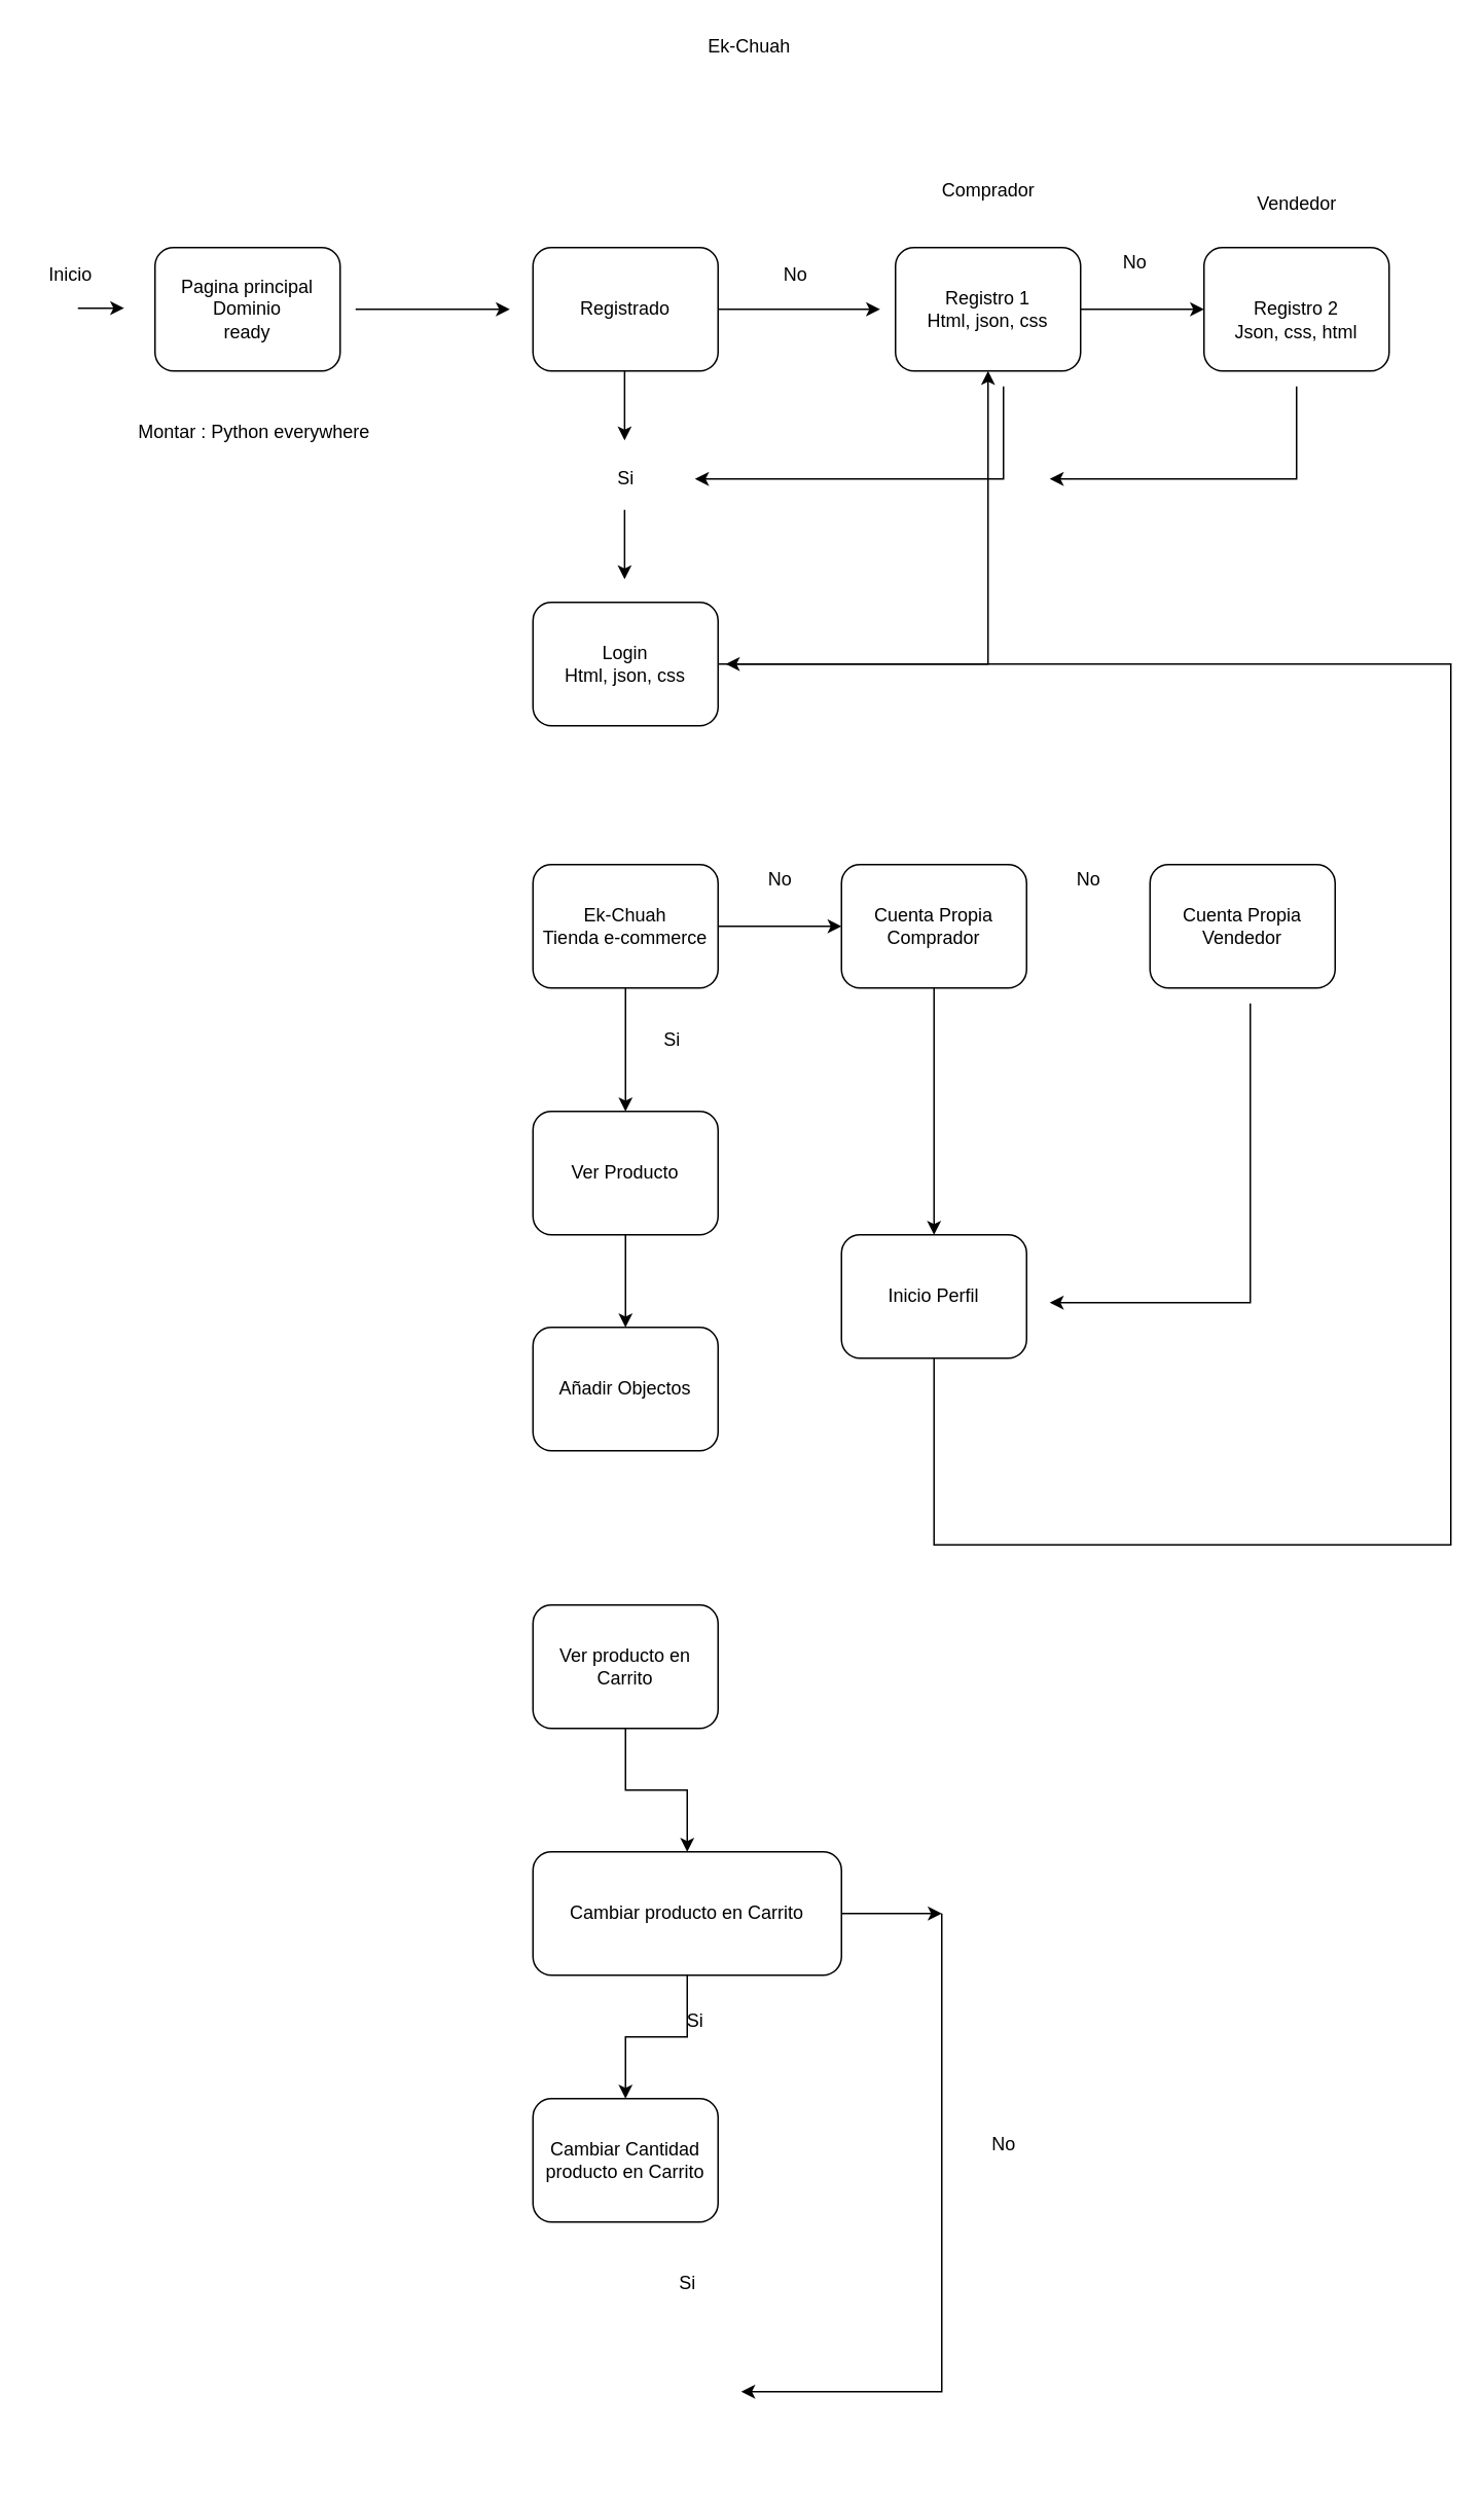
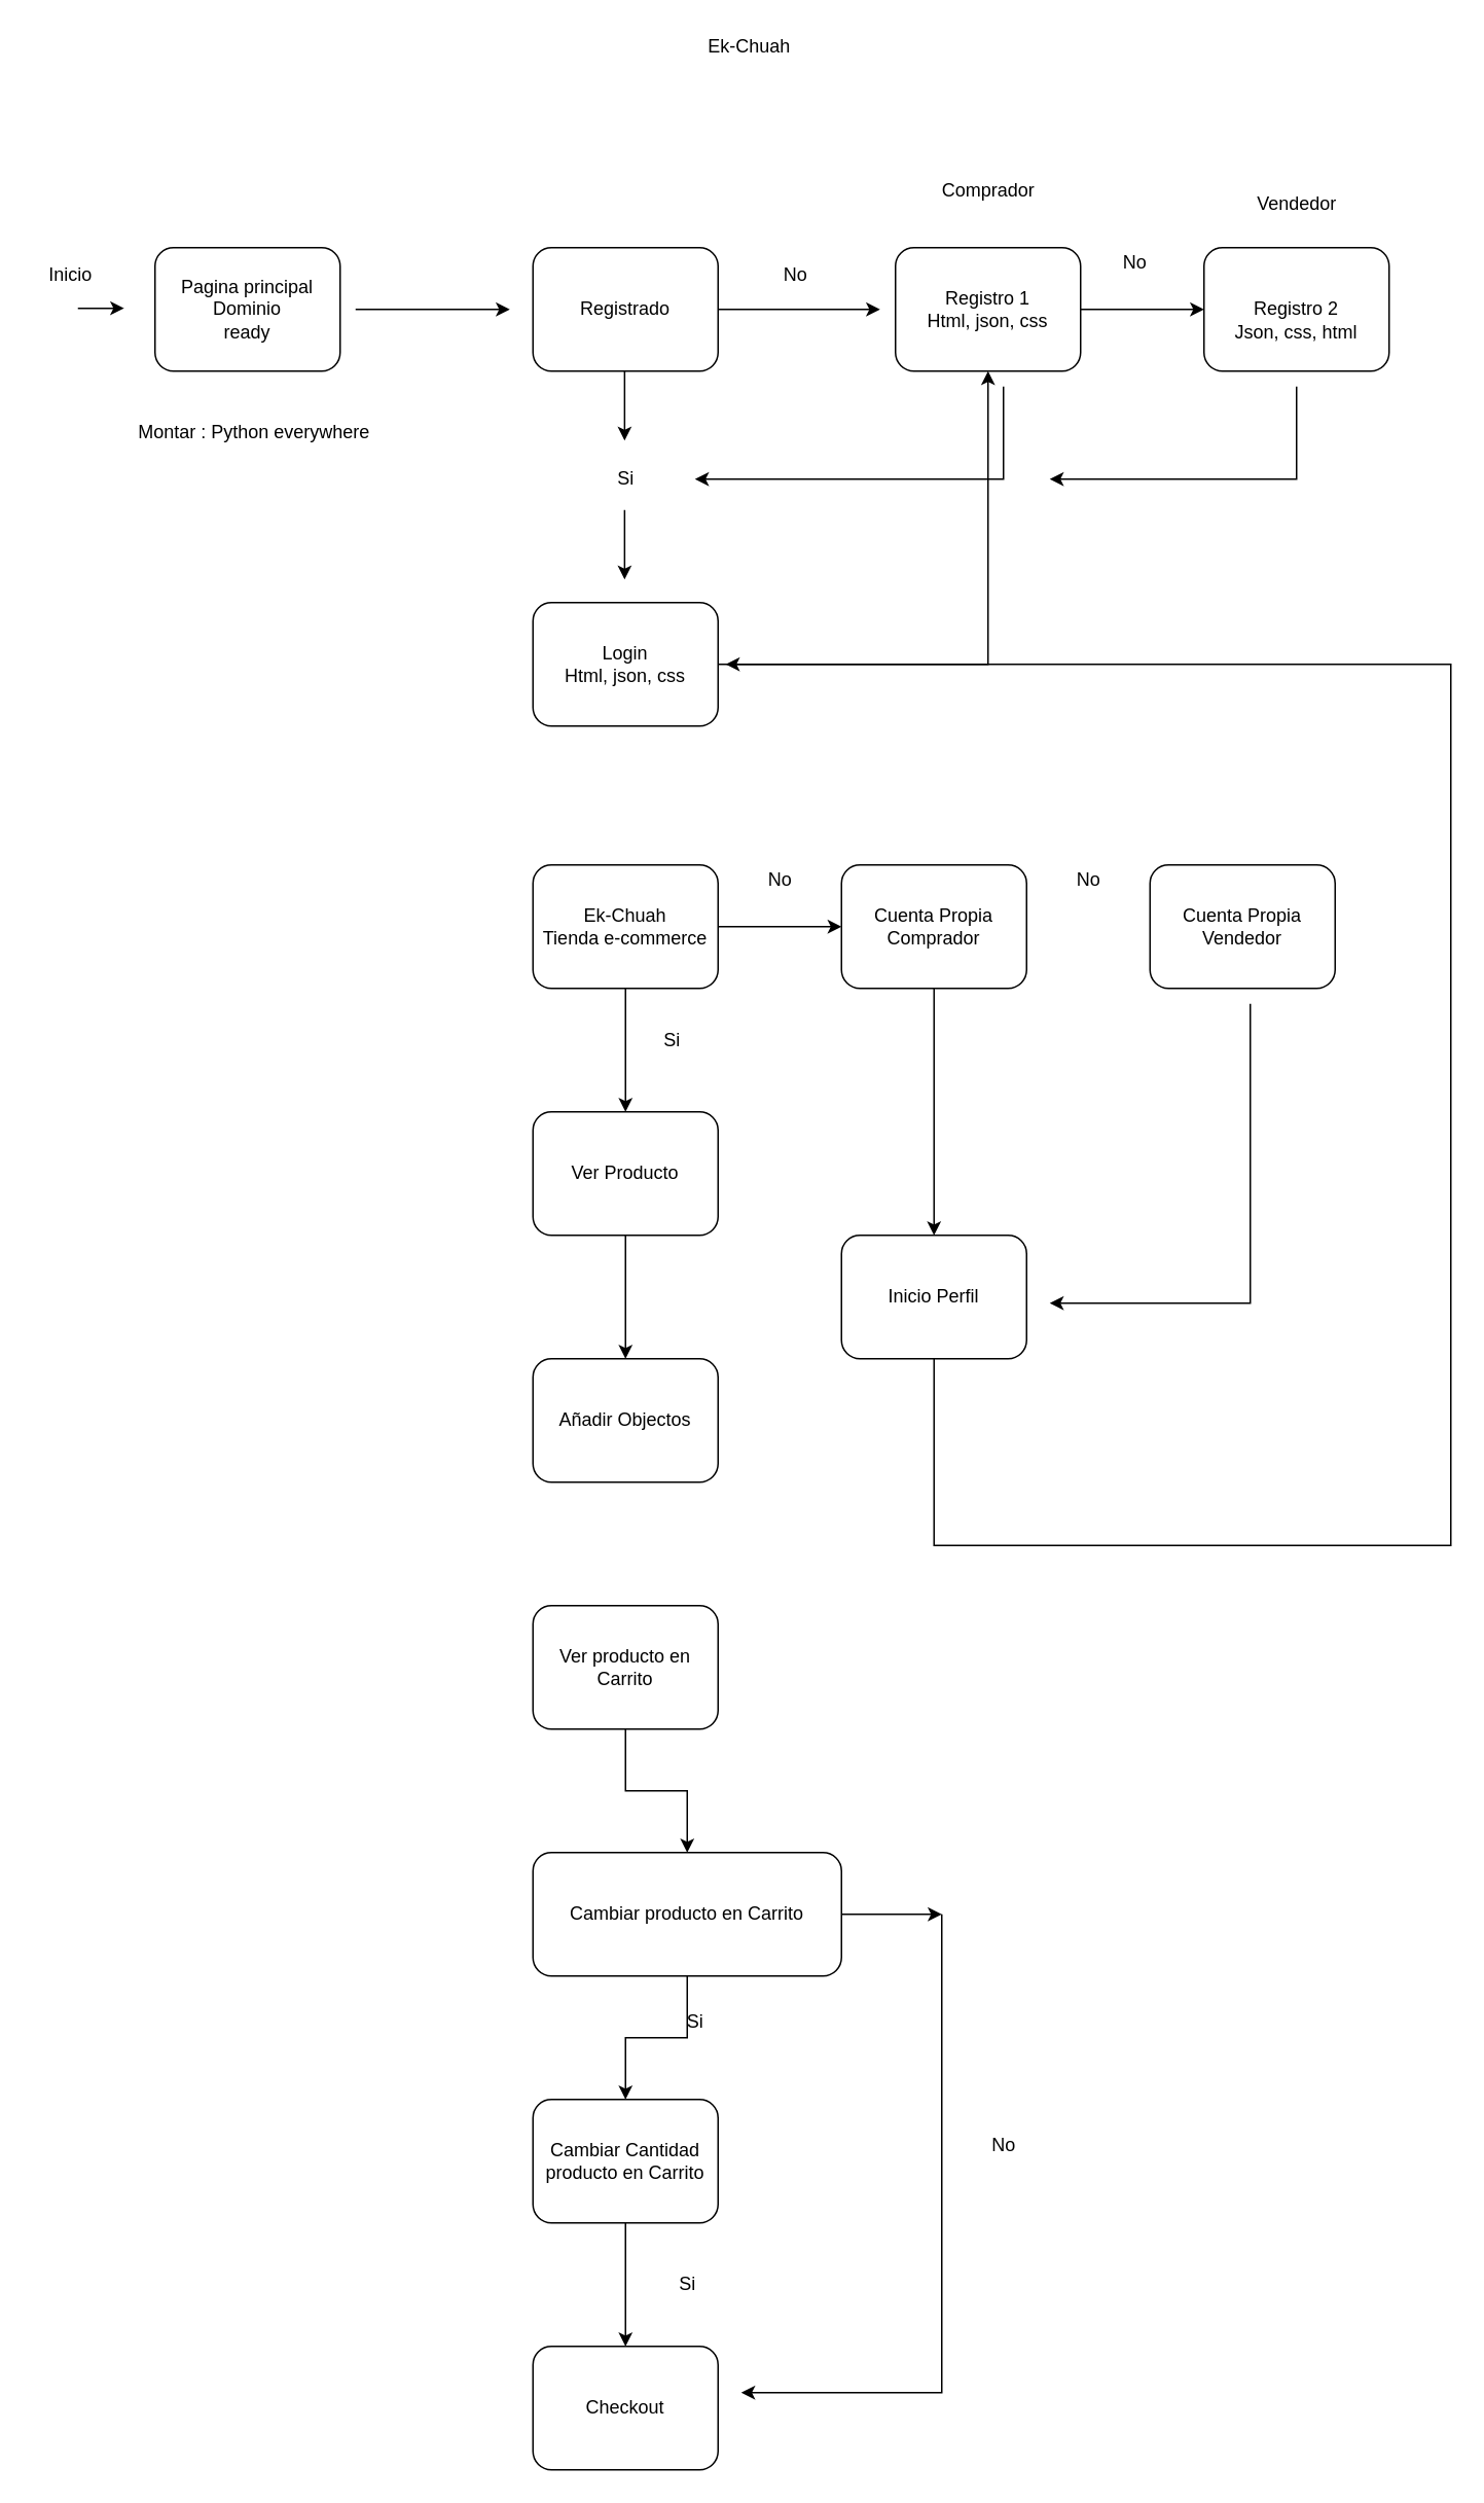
  <mxCell id="0" />
  <mxCell id="1" parent="0" />
  <mxCell id="2" value="" style="edgeStyle=orthogonalEdgeStyle;rounded=0;orthogonalLoop=1;jettySize=auto;html=1;" parent="1" source="3" edge="1"><mxGeometry relative="1" as="geometry"><mxPoint x="570" y="200" as="targetPoint" /></mxGeometry></mxCell>
  <mxCell id="3" value="Registrado" style="shape=ext;rounded=1;html=1;whiteSpace=wrap;" parent="1" vertex="1"><mxGeometry x="345" y="160" width="120" height="80" as="geometry" /></mxCell>
  <mxCell id="4" value="" style="edgeStyle=orthogonalEdgeStyle;rounded=0;orthogonalLoop=1;jettySize=auto;html=1;" parent="1" source="5" target="26" edge="1"><mxGeometry relative="1" as="geometry" /></mxCell>
  <mxCell id="5" value="Login&lt;br&gt;Html, json, css&lt;br&gt;" style="shape=ext;rounded=1;html=1;whiteSpace=wrap;" parent="1" vertex="1"><mxGeometry x="345" y="390" width="120" height="80" as="geometry" /></mxCell>
  <mxCell id="6" value="" style="edgeStyle=orthogonalEdgeStyle;rounded=0;orthogonalLoop=1;jettySize=auto;html=1;" parent="1" source="8" target="21" edge="1"><mxGeometry relative="1" as="geometry" /></mxCell>
  <mxCell id="7" value="" style="edgeStyle=orthogonalEdgeStyle;rounded=0;orthogonalLoop=1;jettySize=auto;html=1;" parent="1" source="8" target="10" edge="1"><mxGeometry relative="1" as="geometry" /></mxCell>
  <mxCell id="8" value="Ek-Chuah&lt;br&gt;Tienda e-commerce" style="shape=ext;rounded=1;html=1;whiteSpace=wrap;" parent="1" vertex="1"><mxGeometry x="345" y="560" width="120" height="80" as="geometry" /></mxCell>
  <mxCell id="9" value="" style="edgeStyle=orthogonalEdgeStyle;rounded=0;orthogonalLoop=1;jettySize=auto;html=1;" parent="1" source="10" target="11" edge="1"><mxGeometry relative="1" as="geometry" /></mxCell>
  <mxCell id="10" value="Ver Producto" style="shape=ext;rounded=1;html=1;whiteSpace=wrap;" parent="1" vertex="1"><mxGeometry x="345" y="720" width="120" height="80" as="geometry" /></mxCell>
- <mxCell id="11" value="Añadir Objectos" style="shape=ext;rounded=1;html=1;whiteSpace=wrap;" parent="1" vertex="1"><mxGeometry x="345" y="860" width="120" height="80" as="geometry" /></mxCell>
+ <mxCell id="11" value="Añadir Objectos" style="shape=ext;rounded=1;html=1;whiteSpace=wrap;" parent="1" vertex="1"><mxGeometry x="345" y="880" width="120" height="80" as="geometry" /></mxCell>
  <mxCell id="12" value="" style="edgeStyle=orthogonalEdgeStyle;rounded=0;orthogonalLoop=1;jettySize=auto;html=1;" parent="1" source="13" target="16" edge="1"><mxGeometry relative="1" as="geometry" /></mxCell>
  <mxCell id="13" value="Ver producto en Carrito" style="shape=ext;rounded=1;html=1;whiteSpace=wrap;" parent="1" vertex="1"><mxGeometry x="345" y="1040" width="120" height="80" as="geometry" /></mxCell>
  <mxCell id="14" value="" style="edgeStyle=orthogonalEdgeStyle;rounded=0;orthogonalLoop=1;jettySize=auto;html=1;" parent="1" source="16" edge="1"><mxGeometry relative="1" as="geometry"><mxPoint x="610" y="1240" as="targetPoint" /></mxGeometry></mxCell>
  <mxCell id="15" value="" style="edgeStyle=orthogonalEdgeStyle;rounded=0;orthogonalLoop=1;jettySize=auto;html=1;" parent="1" source="16" target="18" edge="1"><mxGeometry relative="1" as="geometry" /></mxCell>
  <mxCell id="16" value="Cambiar producto en Carrito" style="shape=ext;rounded=1;html=1;whiteSpace=wrap;" parent="1" vertex="1"><mxGeometry x="345" y="1200" width="200" height="80" as="geometry" /></mxCell>
+ <mxCell id="17" value="" style="edgeStyle=orthogonalEdgeStyle;rounded=0;orthogonalLoop=1;jettySize=auto;html=1;" parent="1" source="18" target="19" edge="1"><mxGeometry relative="1" as="geometry" /></mxCell>
  <mxCell id="18" value="Cambiar Cantidad producto en Carrito" style="shape=ext;rounded=1;html=1;whiteSpace=wrap;" parent="1" vertex="1"><mxGeometry x="345" y="1360" width="120" height="80" as="geometry" /></mxCell>
+ <mxCell id="19" value="Checkout" style="shape=ext;rounded=1;html=1;whiteSpace=wrap;" parent="1" vertex="1"><mxGeometry x="345" y="1520" width="120" height="80" as="geometry" /></mxCell>
  <mxCell id="20" value="" style="edgeStyle=orthogonalEdgeStyle;rounded=0;orthogonalLoop=1;jettySize=auto;html=1;" parent="1" source="21" target="23" edge="1"><mxGeometry relative="1" as="geometry" /></mxCell>
  <mxCell id="21" value="Cuenta Propia&lt;br&gt;Comprador" style="shape=ext;rounded=1;html=1;whiteSpace=wrap;" parent="1" vertex="1"><mxGeometry x="545" y="560" width="120" height="80" as="geometry" /></mxCell>
  <mxCell id="22" value="" style="edgeStyle=orthogonalEdgeStyle;rounded=0;orthogonalLoop=1;jettySize=auto;html=1;" parent="1" source="23" edge="1"><mxGeometry relative="1" as="geometry"><mxPoint x="470" y="430" as="targetPoint" /><Array as="points"><mxPoint x="605" y="1001" /><mxPoint x="940" y="1001" /><mxPoint x="940" y="430" /></Array></mxGeometry></mxCell>
  <mxCell id="23" value="Inicio Perfil" style="shape=ext;rounded=1;html=1;whiteSpace=wrap;" parent="1" vertex="1"><mxGeometry x="545" y="800" width="120" height="80" as="geometry" /></mxCell>
  <mxCell id="24" value="Cuenta Propia&lt;br&gt;Vendedor" style="shape=ext;rounded=1;html=1;whiteSpace=wrap;" parent="1" vertex="1"><mxGeometry x="745" y="560" width="120" height="80" as="geometry" /></mxCell>
  <mxCell id="25" value="" style="edgeStyle=orthogonalEdgeStyle;rounded=0;orthogonalLoop=1;jettySize=auto;html=1;" parent="1" source="26" target="27" edge="1"><mxGeometry relative="1" as="geometry" /></mxCell>
  <mxCell id="26" value="Registro 1&lt;br&gt;Html, json, css" style="shape=ext;rounded=1;html=1;whiteSpace=wrap;" parent="1" vertex="1"><mxGeometry x="580" y="160" width="120" height="80" as="geometry" /></mxCell>
  <mxCell id="27" value="&lt;br&gt;Registro 2&lt;br&gt;Json, css, html&lt;br&gt;" style="shape=ext;rounded=1;html=1;whiteSpace=wrap;" parent="1" vertex="1"><mxGeometry x="780" y="160" width="120" height="80" as="geometry" /></mxCell>
  <mxCell id="28" style="edgeStyle=orthogonalEdgeStyle;rounded=0;html=1;jettySize=auto;orthogonalLoop=1;" parent="1" edge="1"><mxGeometry relative="1" as="geometry"><mxPoint x="230" y="200" as="sourcePoint" /><mxPoint x="330" y="200" as="targetPoint" /><Array as="points"><mxPoint x="250" y="200" /><mxPoint x="250" y="200" /></Array></mxGeometry></mxCell>
  <mxCell id="29" value="Inicio" style="text;html=1;align=center;verticalAlign=middle;resizable=0;points=[];autosize=1;" parent="1" vertex="1"><mxGeometry x="20" y="168" width="50" height="20" as="geometry" /></mxCell>
  <mxCell id="30" style="edgeStyle=orthogonalEdgeStyle;rounded=0;html=1;jettySize=auto;orthogonalLoop=1;" parent="1" edge="1"><mxGeometry relative="1" as="geometry"><mxPoint x="50" y="199.29" as="sourcePoint" /><mxPoint x="80" y="199.29" as="targetPoint" /></mxGeometry></mxCell>
  <mxCell id="31" value="No" style="text;html=1;align=center;verticalAlign=middle;resizable=0;points=[];autosize=1;" parent="1" vertex="1"><mxGeometry x="500" y="168" width="30" height="20" as="geometry" /></mxCell>
  <mxCell id="32" style="edgeStyle=orthogonalEdgeStyle;rounded=0;html=1;jettySize=auto;orthogonalLoop=1;" parent="1" edge="1"><mxGeometry relative="1" as="geometry"><mxPoint x="404.41" y="240" as="sourcePoint" /><mxPoint x="404.41" y="285" as="targetPoint" /></mxGeometry></mxCell>
  <mxCell id="33" style="edgeStyle=orthogonalEdgeStyle;rounded=0;html=1;jettySize=auto;orthogonalLoop=1;" parent="1" edge="1"><mxGeometry relative="1" as="geometry"><mxPoint x="650" y="250" as="sourcePoint" /><mxPoint x="450" y="310" as="targetPoint" /><Array as="points"><mxPoint x="650" y="300" /><mxPoint x="650" y="300" /></Array></mxGeometry></mxCell>
  <mxCell id="34" value="Si" style="text;html=1;align=center;verticalAlign=middle;resizable=0;points=[];autosize=1;" parent="1" vertex="1"><mxGeometry x="390" y="300" width="30" height="20" as="geometry" /></mxCell>
  <mxCell id="35" value="Comprador" style="text;html=1;align=center;verticalAlign=middle;resizable=0;points=[];autosize=1;" parent="1" vertex="1"><mxGeometry x="600" y="113" width="80" height="20" as="geometry" /></mxCell>
  <mxCell id="36" value="Vendedor" style="text;html=1;align=center;verticalAlign=middle;resizable=0;points=[];autosize=1;" parent="1" vertex="1"><mxGeometry x="805" y="122" width="70" height="20" as="geometry" /></mxCell>
  <mxCell id="37" style="edgeStyle=orthogonalEdgeStyle;rounded=0;html=1;jettySize=auto;orthogonalLoop=1;" parent="1" edge="1"><mxGeometry relative="1" as="geometry"><mxPoint x="840" y="250" as="sourcePoint" /><mxPoint x="680" y="310" as="targetPoint" /><Array as="points"><mxPoint x="840" y="300" /><mxPoint x="840" y="300" /></Array></mxGeometry></mxCell>
  <mxCell id="38" style="edgeStyle=orthogonalEdgeStyle;rounded=0;html=1;jettySize=auto;orthogonalLoop=1;" parent="1" edge="1"><mxGeometry relative="1" as="geometry"><mxPoint x="404.41" y="330" as="sourcePoint" /><mxPoint x="404.41" y="375" as="targetPoint" /></mxGeometry></mxCell>
  <mxCell id="39" value="Pagina principal&lt;br&gt;&lt;div&gt;Dominio &lt;br&gt;&lt;/div&gt;&lt;div&gt;ready&lt;br&gt;&lt;/div&gt;" style="shape=ext;rounded=1;html=1;whiteSpace=wrap;" parent="1" vertex="1"><mxGeometry x="100" y="160" width="120" height="80" as="geometry" /></mxCell>
  <mxCell id="40" value="No" style="text;html=1;align=center;verticalAlign=middle;resizable=0;points=[];autosize=1;" parent="1" vertex="1"><mxGeometry x="720" y="160" width="30" height="20" as="geometry" /></mxCell>
  <mxCell id="41" value="No" style="text;html=1;align=center;verticalAlign=middle;resizable=0;points=[];autosize=1;" parent="1" vertex="1"><mxGeometry x="490" y="560" width="30" height="20" as="geometry" /></mxCell>
  <mxCell id="42" value="No" style="text;html=1;align=center;verticalAlign=middle;resizable=0;points=[];autosize=1;" parent="1" vertex="1"><mxGeometry x="690" y="560" width="30" height="20" as="geometry" /></mxCell>
  <mxCell id="43" value="Si" style="text;html=1;align=center;verticalAlign=middle;resizable=0;points=[];autosize=1;" parent="1" vertex="1"><mxGeometry x="420" y="664" width="30" height="20" as="geometry" /></mxCell>
  <mxCell id="44" value="Si" style="text;html=1;align=center;verticalAlign=middle;resizable=0;points=[];autosize=1;" parent="1" vertex="1"><mxGeometry x="435" y="1300" width="30" height="20" as="geometry" /></mxCell>
  <mxCell id="45" value="No" style="text;html=1;align=center;verticalAlign=middle;resizable=0;points=[];autosize=1;" parent="1" vertex="1"><mxGeometry x="635" y="1380" width="30" height="20" as="geometry" /></mxCell>
  <mxCell id="46" style="edgeStyle=orthogonalEdgeStyle;rounded=0;html=1;jettySize=auto;orthogonalLoop=1;" parent="1" edge="1"><mxGeometry relative="1" as="geometry"><mxPoint x="610" y="1240" as="sourcePoint" /><mxPoint x="480" y="1550" as="targetPoint" /><Array as="points"><mxPoint x="610" y="1530" /><mxPoint x="610" y="1530" /></Array></mxGeometry></mxCell>
  <mxCell id="47" value="Si" style="text;html=1;align=center;verticalAlign=middle;resizable=0;points=[];autosize=1;" parent="1" vertex="1"><mxGeometry x="430" y="1470" width="30" height="20" as="geometry" /></mxCell>
  <mxCell id="48" style="edgeStyle=orthogonalEdgeStyle;rounded=0;html=1;jettySize=auto;orthogonalLoop=1;" parent="1" edge="1"><mxGeometry relative="1" as="geometry"><mxPoint x="810" y="650" as="sourcePoint" /><mxPoint x="680" y="844" as="targetPoint" /><Array as="points"><mxPoint x="810" y="824" /><mxPoint x="810" y="824" /></Array></mxGeometry></mxCell>
  <mxCell id="49" value="Ek-Chuah" style="text;html=1;align=center;verticalAlign=middle;resizable=0;points=[];autosize=1;" vertex="1" parent="1"><mxGeometry x="450" y="20" width="70" height="20" as="geometry" /></mxCell>
  <mxCell id="50" value="Montar : Python everywhere" style="text;html=1;align=center;verticalAlign=middle;resizable=0;points=[];autosize=1;" vertex="1" parent="1"><mxGeometry x="69" y="270" width="190" height="20" as="geometry" /></mxCell>
